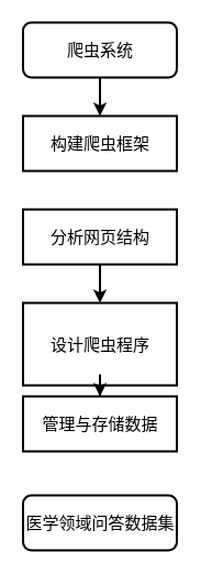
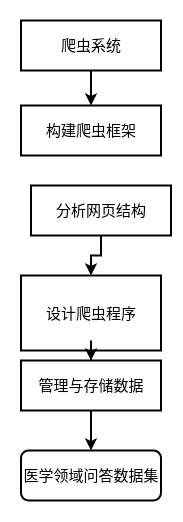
  <mxCell id="0" />
  <mxCell id="1" parent="0" />
  <mxCell id="2" style="edgeStyle=orthogonalEdgeStyle;rounded=0;orthogonalLoop=1;jettySize=auto;html=1;exitX=0.5;exitY=1;exitDx=0;exitDy=0;strokeWidth=2;" edge="1" parent="1" source="3" target="4"><mxGeometry relative="1" as="geometry" /></mxCell>
- <mxCell id="3" value="&lt;font style=&quot;font-size: 15px;&quot;&gt;爬虫系统&lt;/font&gt;" style="rounded=1;whiteSpace=wrap;html=1;strokeWidth=2;fillStyle=auto;gradientColor=none;absoluteArcSize=0;perimeterSpacing=0;glass=0;" vertex="1" parent="1"><mxGeometry x="20.5" y="20" width="140" height="50" as="geometry" /></mxCell>
+ <mxCell id="3" value="&lt;font style=&quot;font-size: 15px;&quot;&gt;爬虫系统&lt;/font&gt;" style="whiteSpace=wrap;html=1;strokeWidth=2;fillStyle=auto;gradientColor=none;absoluteArcSize=0;perimeterSpacing=0;glass=0;rounded=0;" vertex="1" parent="1"><mxGeometry x="20.5" y="20" width="140" height="50" as="geometry" /></mxCell>
  <mxCell id="4" value="&lt;font style=&quot;font-size: 15px;&quot;&gt;构建爬虫框架&lt;/font&gt;" style="rounded=0;whiteSpace=wrap;html=1;strokeWidth=2;" vertex="1" parent="1"><mxGeometry x="20.5" y="105" width="140" height="50" as="geometry" /></mxCell>
- <mxCell id="5" value="&lt;span style=&quot;font-size: 15px;&quot;&gt;分析网页结构&lt;/span&gt;" style="rounded=0;whiteSpace=wrap;html=1;strokeWidth=2;" vertex="1" parent="1"><mxGeometry x="20.5" y="190" width="140" height="50" as="geometry" /></mxCell>
+ <mxCell id="5" value="&lt;span style=&quot;font-size: 15px;&quot;&gt;分析网页结构&lt;/span&gt;" style="rounded=0;whiteSpace=wrap;html=1;strokeWidth=2;" vertex="1" parent="1"><mxGeometry x="30.5" y="185" width="140" height="50" as="geometry" /></mxCell>
  <mxCell id="6" style="edgeStyle=orthogonalEdgeStyle;rounded=0;orthogonalLoop=1;jettySize=auto;html=1;exitX=0.5;exitY=1;exitDx=0;exitDy=0;strokeWidth=2;" edge="1" parent="1" source="5" target="7"><mxGeometry relative="1" as="geometry"><mxPoint x="-39.5" y="400" as="sourcePoint" /></mxGeometry></mxCell>
  <mxCell id="7" value="&lt;span style=&quot;font-size: 15px;&quot;&gt;设计爬虫程序&lt;/span&gt;" style="rounded=0;whiteSpace=wrap;html=1;strokeWidth=2;" vertex="1" parent="1"><mxGeometry x="20.5" y="275" width="140" height="75" as="geometry" /></mxCell>
  <mxCell id="8" style="edgeStyle=orthogonalEdgeStyle;rounded=0;orthogonalLoop=1;jettySize=auto;html=1;exitX=0.5;exitY=1;exitDx=0;exitDy=0;strokeWidth=2;" edge="1" parent="1" source="7" target="10"><mxGeometry relative="1" as="geometry"><mxPoint x="-39.5" y="500" as="sourcePoint" /></mxGeometry></mxCell>
+ <mxCell id="9" style="edgeStyle=orthogonalEdgeStyle;rounded=0;orthogonalLoop=1;jettySize=auto;html=1;exitX=0.5;exitY=1;exitDx=0;exitDy=0;strokeWidth=2;entryX=0.5;entryY=0;entryDx=0;entryDy=0;" edge="1" parent="1" source="10" target="11"><mxGeometry relative="1" as="geometry"><mxPoint x="90.526" y="445" as="targetPoint" /></mxGeometry></mxCell>
  <mxCell id="10" value="&lt;span style=&quot;font-size: 15px;&quot;&gt;管理与存储数据&lt;/span&gt;" style="rounded=0;whiteSpace=wrap;html=1;strokeWidth=2;" vertex="1" parent="1"><mxGeometry x="20.5" y="360" width="140" height="50" as="geometry" /></mxCell>
  <mxCell id="11" value="&lt;span style=&quot;font-size: 15px;&quot;&gt;医学领域问答数据集&lt;/span&gt;" style="rounded=1;whiteSpace=wrap;html=1;strokeWidth=2;fillStyle=auto;gradientColor=none;absoluteArcSize=0;perimeterSpacing=0;glass=0;" vertex="1" parent="1"><mxGeometry x="20.5" y="450" width="140" height="50" as="geometry" /></mxCell>
